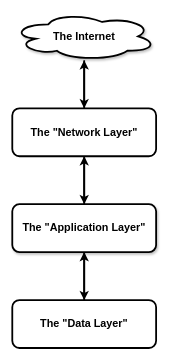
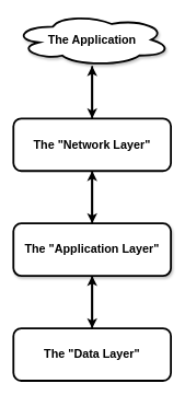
  <mxCell id="0" />
  <mxCell id="1" parent="0" />
  <mxCell id="2" style="edgeStyle=orthogonalEdgeStyle;rounded=0;orthogonalLoop=1;jettySize=auto;html=1;entryX=0.5;entryY=1;entryDx=0;entryDy=0;strokeWidth=3;" edge="1" parent="1" source="3" target="6"><mxGeometry relative="1" as="geometry" /></mxCell>
  <mxCell id="3" value="&lt;h2&gt;The &quot;Data Layer&quot;&lt;/h2&gt;" style="rounded=1;whiteSpace=wrap;html=1;strokeWidth=3;" vertex="1" parent="1"><mxGeometry x="20" y="500" width="240" height="80" as="geometry" /></mxCell>
  <mxCell id="4" style="edgeStyle=orthogonalEdgeStyle;rounded=0;orthogonalLoop=1;jettySize=auto;html=1;entryX=0.5;entryY=0;entryDx=0;entryDy=0;strokeWidth=3;" edge="1" parent="1" source="6" target="3"><mxGeometry relative="1" as="geometry" /></mxCell>
  <mxCell id="5" style="edgeStyle=orthogonalEdgeStyle;rounded=0;orthogonalLoop=1;jettySize=auto;html=1;entryX=0.5;entryY=1;entryDx=0;entryDy=0;strokeWidth=3;" edge="1" parent="1" source="6" target="9"><mxGeometry relative="1" as="geometry" /></mxCell>
  <mxCell id="6" value="&lt;h2&gt;The &quot;Application Layer&quot;&lt;/h2&gt;" style="rounded=1;whiteSpace=wrap;html=1;shadow=1;strokeWidth=3;" vertex="1" parent="1"><mxGeometry x="20" y="340" width="240" height="80" as="geometry" /></mxCell>
  <mxCell id="7" style="edgeStyle=orthogonalEdgeStyle;rounded=0;orthogonalLoop=1;jettySize=auto;html=1;entryX=0.5;entryY=0;entryDx=0;entryDy=0;strokeWidth=3;" edge="1" parent="1" source="9" target="6"><mxGeometry relative="1" as="geometry" /></mxCell>
  <mxCell id="8" style="edgeStyle=orthogonalEdgeStyle;rounded=0;orthogonalLoop=1;jettySize=auto;html=1;strokeWidth=3;" edge="1" parent="1" source="9" target="11"><mxGeometry relative="1" as="geometry" /></mxCell>
  <mxCell id="9" value="&lt;h2&gt;The &quot;Network Layer&quot;&lt;/h2&gt;" style="rounded=1;whiteSpace=wrap;html=1;strokeWidth=3;" vertex="1" parent="1"><mxGeometry x="20" y="180" width="240" height="80" as="geometry" /></mxCell>
  <mxCell id="10" style="edgeStyle=orthogonalEdgeStyle;rounded=0;orthogonalLoop=1;jettySize=auto;html=1;entryX=0.5;entryY=0;entryDx=0;entryDy=0;strokeWidth=3;" edge="1" parent="1" source="11" target="9"><mxGeometry relative="1" as="geometry" /></mxCell>
- <mxCell id="11" value="&lt;h2&gt;The Internet&lt;/h2&gt;" style="ellipse;shape=cloud;whiteSpace=wrap;html=1;shadow=1;strokeWidth=3;" vertex="1" parent="1"><mxGeometry x="20" width="240" height="80" as="geometry" y="20" /></mxCell>
+ <mxCell id="11" value="&lt;h2&gt;The Application&lt;/h2&gt;" style="ellipse;shape=cloud;whiteSpace=wrap;html=1;shadow=1;strokeWidth=3;" vertex="1" parent="1"><mxGeometry x="20" width="240" height="80" as="geometry" y="20" /></mxCell>
